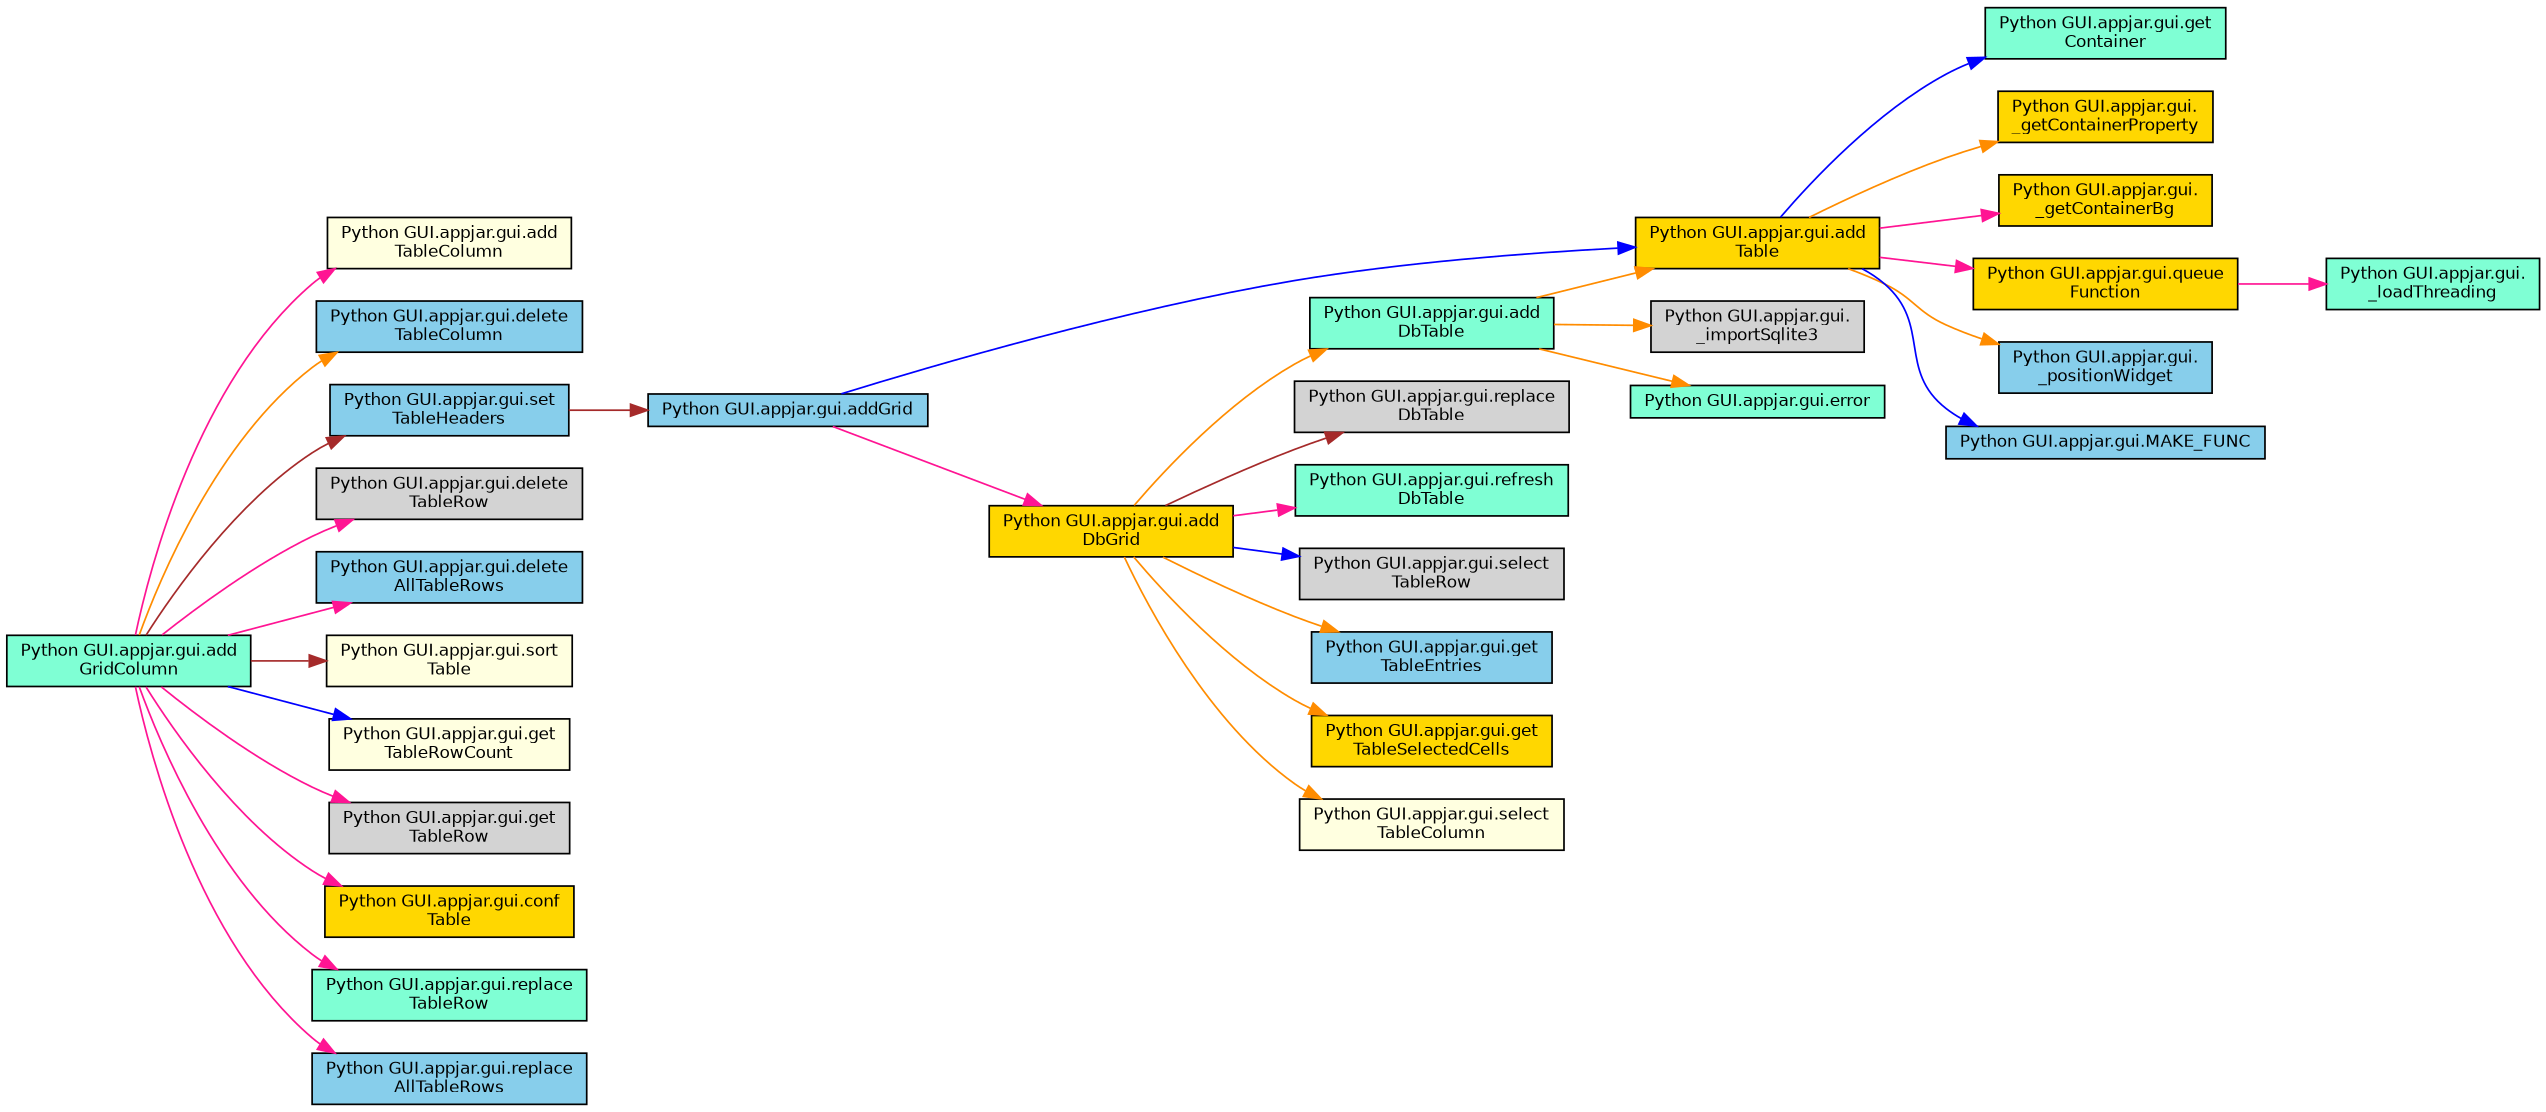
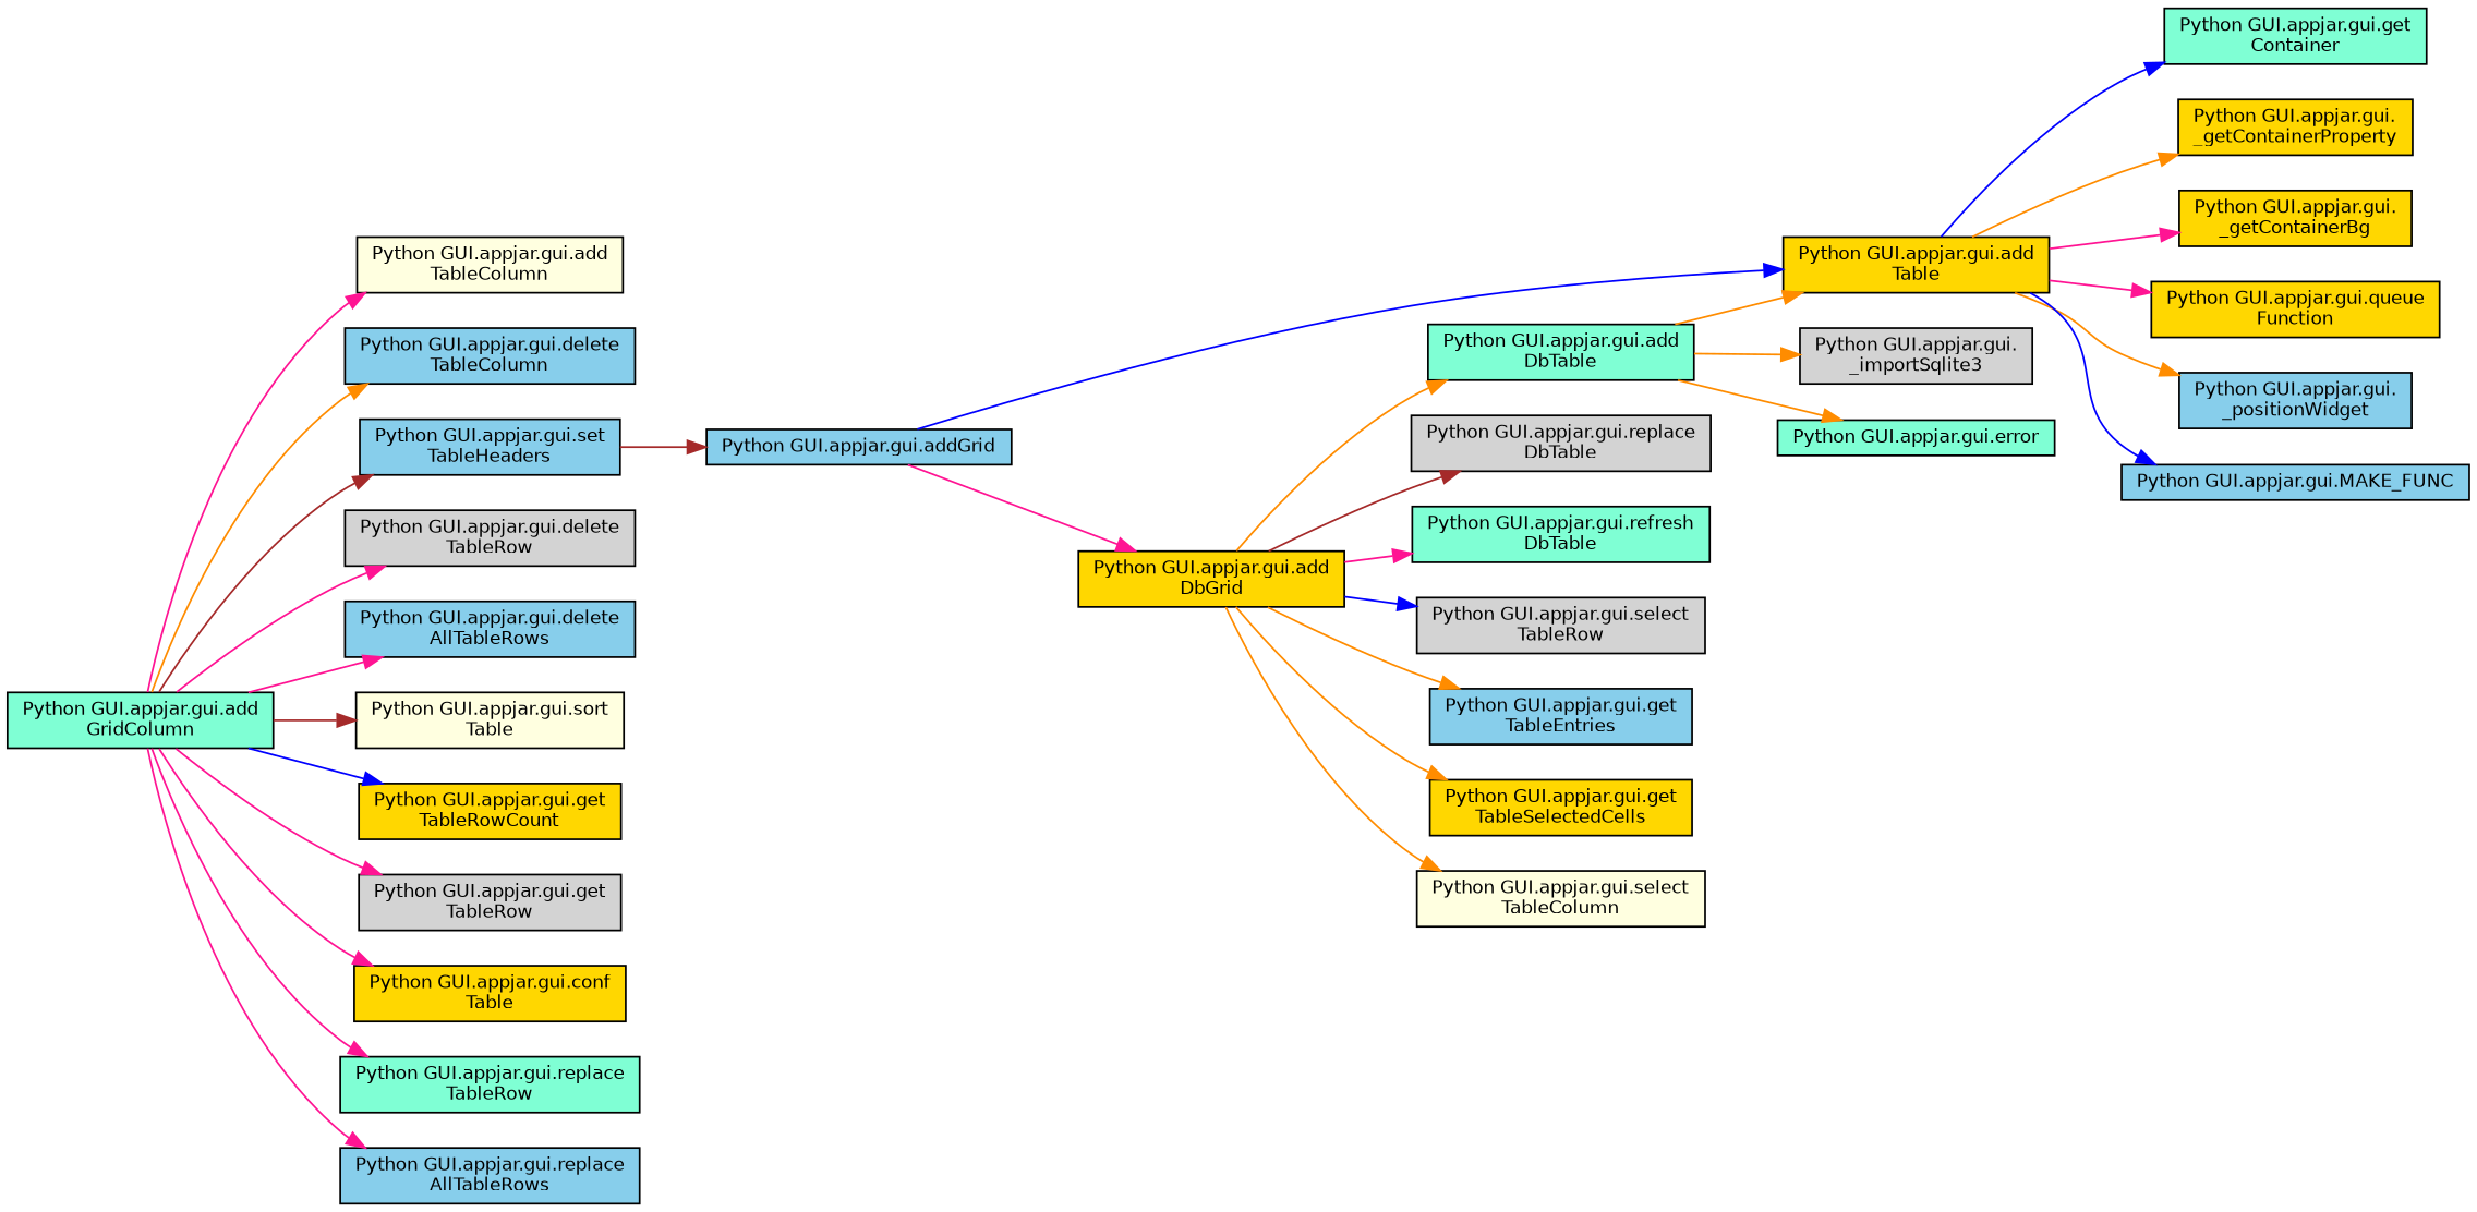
  digraph {
    rankdir=LR
    node [color=black fillcolor=skyblue fontname=Helvetica fontsize=10 shape=record style=filled]
    edge [color=deeppink fontname=Helvetica fontsize=10 labelfontname=Helvetica labelfontsize=10 style=solid]
    n1 [fillcolor=aquamarine fontcolor=black height=0.2 label="Python GUI.appjar.gui.add\lGridColumn" width=0.4]
    n2 [fillcolor=lightyellow height=0.2 label="Python GUI.appjar.gui.add\lTableColumn" width=0.4]
    n3 [height=0.2 label="Python GUI.appjar.gui.delete\lTableColumn" width=0.4]
    n4 [height=0.2 label="Python GUI.appjar.gui.set\lTableHeaders" width=0.4]
    n5 [fillcolor=lightgrey height=0.2 label="Python GUI.appjar.gui.delete\lTableRow" width=0.4]
    n6 [height=0.2 label="Python GUI.appjar.gui.delete\lAllTableRows" width=0.4]
    n7 [fillcolor=lightyellow height=0.2 label="Python GUI.appjar.gui.sort\lTable" width=0.4]
-   n8 [fillcolor=lightyellow height=0.2 label="Python GUI.appjar.gui.get\lTableRowCount" width=0.4]
+   n8 [fillcolor=gold height=0.2 label="Python GUI.appjar.gui.get\lTableRowCount" width=0.4]
    n9 [fillcolor=lightgrey height=0.2 label="Python GUI.appjar.gui.get\lTableRow" width=0.4]
    n10 [fillcolor=gold height=0.2 label="Python GUI.appjar.gui.conf\lTable" width=0.4]
    n11 [fillcolor=aquamarine height=0.2 label="Python GUI.appjar.gui.replace\lTableRow" width=0.4]
    n12 [height=0.2 label="Python GUI.appjar.gui.replace\lAllTableRows" width=0.4]
    n13 [height=0.2 label="Python GUI.appjar.gui.addGrid" width=0.4]
    n14 [fillcolor=gold height=0.2 label="Python GUI.appjar.gui.add\lTable" width=0.4]
    n15 [fillcolor=gold height=0.2 label="Python GUI.appjar.gui.add\lDbGrid" width=0.4]
    n16 [fillcolor=aquamarine height=0.2 label="Python GUI.appjar.gui.get\lContainer" width=0.4]
    n17 [fillcolor=gold height=0.2 label="Python GUI.appjar.gui.\l_getContainerProperty" width=0.4]
    n18 [fillcolor=gold height=0.2 label="Python GUI.appjar.gui.\l_getContainerBg" width=0.4]
    n19 [fillcolor=gold height=0.2 label="Python GUI.appjar.gui.queue\lFunction" width=0.4]
    n20 [height=0.2 label="Python GUI.appjar.gui.\l_positionWidget" width=0.4]
    n21 [height=0.2 label="Python GUI.appjar.gui.MAKE_FUNC" width=0.4]
    n22 [fillcolor=aquamarine height=0.2 label="Python GUI.appjar.gui.add\lDbTable" width=0.4]
    n23 [fillcolor=lightgrey height=0.2 label="Python GUI.appjar.gui.replace\lDbTable" width=0.4]
    n24 [fillcolor=aquamarine height=0.2 label="Python GUI.appjar.gui.refresh\lDbTable" width=0.4]
    n25 [fillcolor=lightgrey height=0.2 label="Python GUI.appjar.gui.select\lTableRow" width=0.4]
    n26 [height=0.2 label="Python GUI.appjar.gui.get\lTableEntries" width=0.4]
    n27 [fillcolor=gold height=0.2 label="Python GUI.appjar.gui.get\lTableSelectedCells" width=0.4]
    n28 [fillcolor=lightyellow height=0.2 label="Python GUI.appjar.gui.select\lTableColumn" width=0.4]
-   n29 [fillcolor=aquamarine height=0.2 label="Python GUI.appjar.gui.\l_loadThreading" width=0.4]
    n30 [fillcolor=lightgrey height=0.2 label="Python GUI.appjar.gui.\l_importSqlite3" width=0.4]
    n31 [fillcolor=aquamarine height=0.2 label="Python GUI.appjar.gui.error" width=0.4]
    n1 -> n2
    n1 -> n3 [color=darkorange]
    n1 -> n4 [color=brown]
    n1 -> n5
    n1 -> n6
    n1 -> n7 [color=brown]
    n1 -> n8 [color=blue]
    n1 -> n9
    n1 -> n10
    n1 -> n11
    n1 -> n12
    n4 -> n13 [color=brown]
    n13 -> n14 [color=blue]
    n13 -> n15
    n14 -> n16 [color=blue]
    n14 -> n17 [color=darkorange]
    n14 -> n18
    n14 -> n19
    n14 -> n20 [color=darkorange]
    n14 -> n21 [color=blue]
    n15 -> n22 [color=darkorange]
    n15 -> n23 [color=brown]
    n15 -> n24
    n15 -> n25 [color=blue]
    n15 -> n26 [color=darkorange]
    n15 -> n27 [color=darkorange]
    n15 -> n28 [color=darkorange]
-   n19 -> n29
    n22 -> n14 [color=darkorange]
    n22 -> n30 [color=darkorange]
    n22 -> n31 [color=darkorange]
  }
